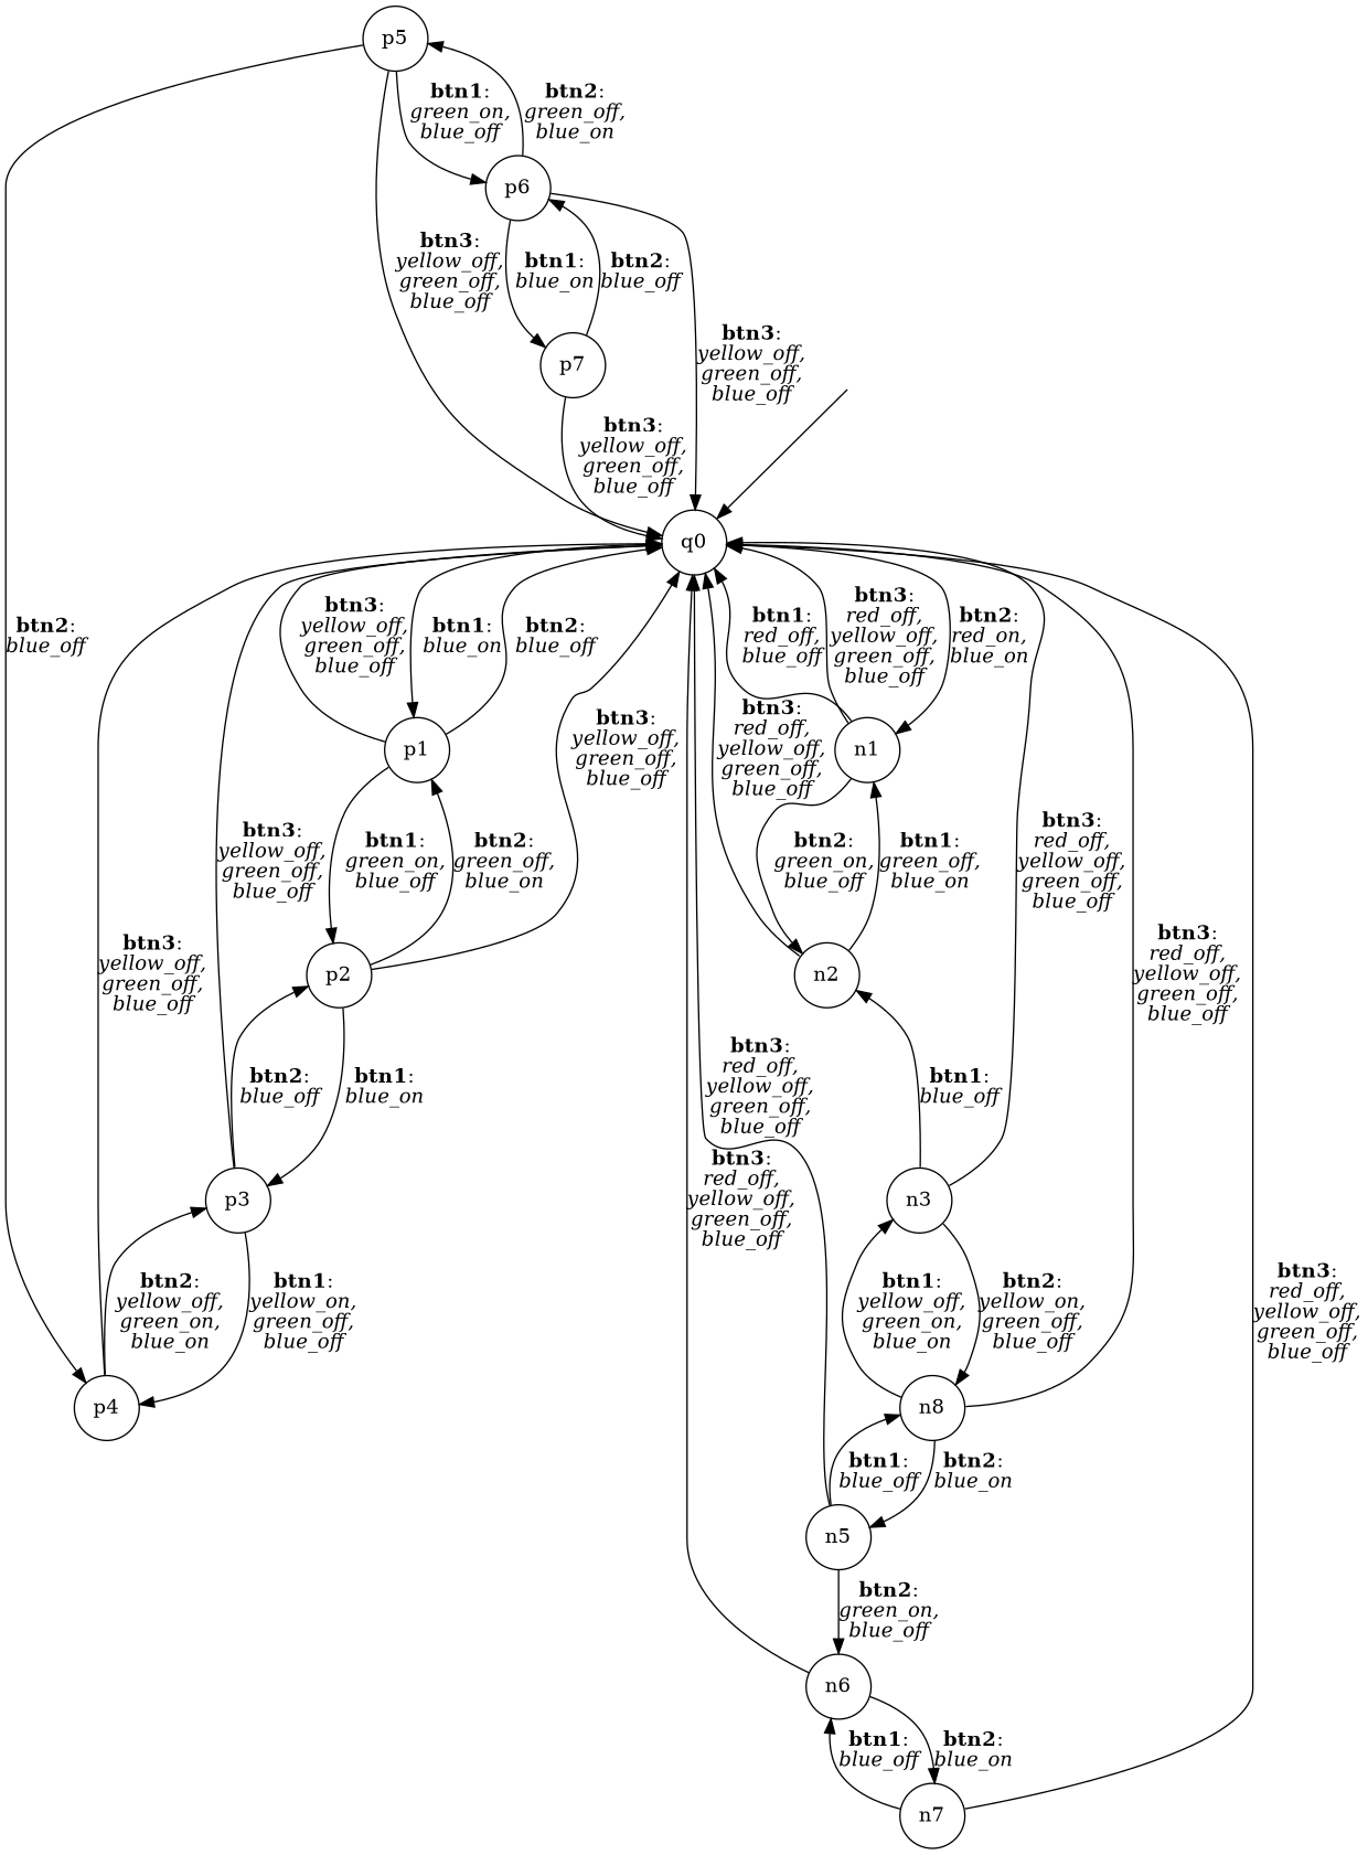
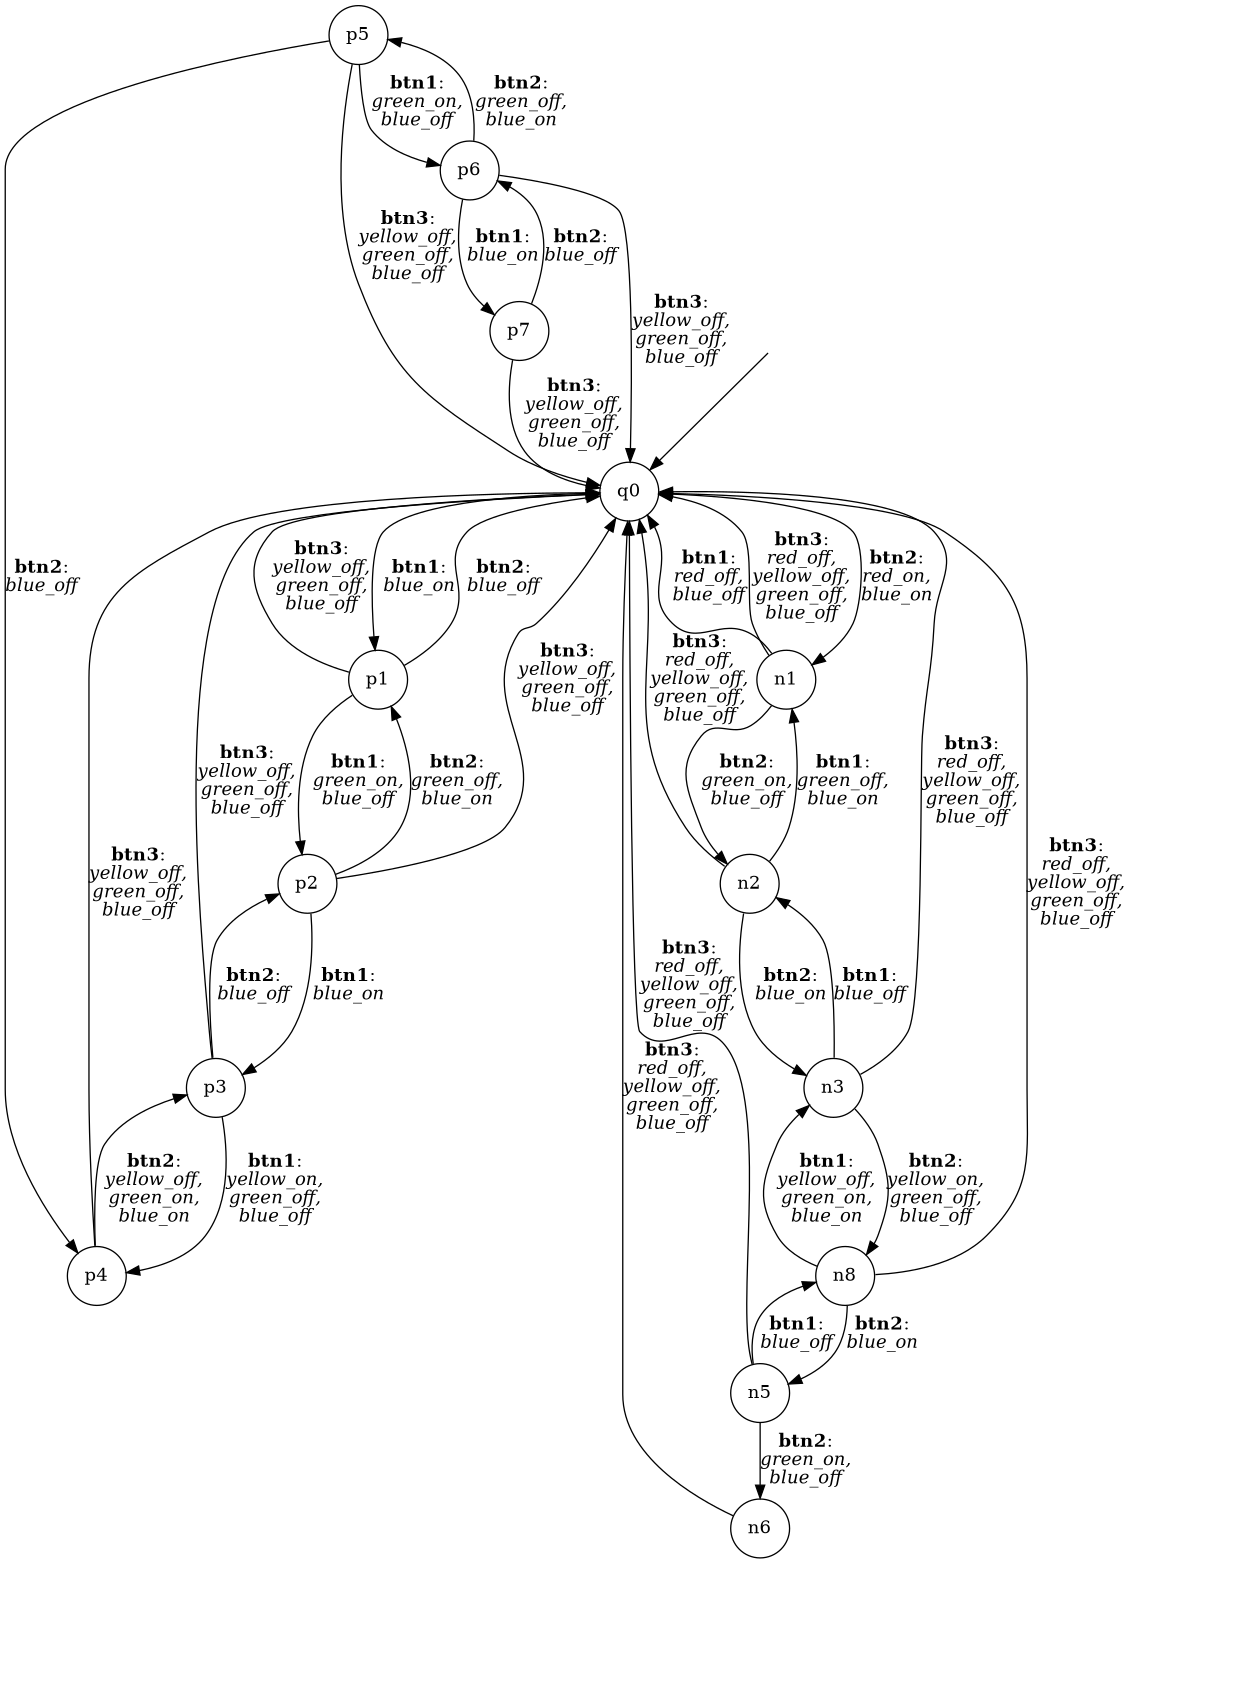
  digraph {
    nodesep=0.05
    ranksep=0
    node [shape=circle]
    START [style=invis shape=""]
    q0
    p1
    n1
    p2
    n2
    p3
    p4
    p5
    p6
    p7
    n3
    n4 [label=n8]
    n5
    n6
-   n7
    START -> q0
    q0 -> p1 [label=<<b>btn1</b>:<br/><i>blue_on</i>>]
    q0 -> n1 [label=<<b>btn2</b>:<br/><i>red_on,<br/>blue_on</i>>]
    p1 -> q0 [label=<<b>btn2</b>:<br/><i>blue_off</i>>]
    p1 -> q0 [label=<<b>btn3</b>:<br/><i>yellow_off,<br/>green_off,<br/>blue_off</i>>]
    p1 -> p2 [label=<<b>btn1</b>:<br/><i>green_on,<br/>blue_off</i>>]
    n1 -> q0 [label=<<b>btn1</b>:<br/><i>red_off,<br/>blue_off</i>>]
    n1 -> q0 [label=<<b>btn3</b>:<br/><i>red_off,<br/>yellow_off,<br/>green_off,<br/>blue_off</i>>]
    n1 -> n2 [label=<<b>btn2</b>:<br/><i>green_on,<br/>blue_off</i>>]
    p2 -> q0 [label=<<b>btn3</b>:<br/><i>yellow_off,<br/>green_off,<br/>blue_off</i>>]
    p2 -> p1 [label=<<b>btn2</b>:<br/><i>green_off,<br/>blue_on</i>>]
    p2 -> p3 [label=<<b>btn1</b>:<br/><i>blue_on</i>>]
    n2 -> q0 [label=<<b>btn3</b>:<br/><i>red_off,<br/>yellow_off,<br/>green_off,<br/>blue_off</i>>]
    n2 -> n1 [label=<<b>btn1</b>:<br/><i>green_off,<br/>blue_on</i>>]
+   n2 -> n3 [label=<<b>btn2</b>:<br/><i>blue_on</i>>]
    p3 -> q0 [label=<<b>btn3</b>:<br/><i>yellow_off,<br/>green_off,<br/>blue_off</i>>]
    p3 -> p2 [label=<<b>btn2</b>:<br/><i>blue_off</i>>]
    p3 -> p4 [label=<<b>btn1</b>:<br/><i>yellow_on,<br/>green_off,<br/>blue_off</i>>]
    p4 -> q0 [label=<<b>btn3</b>:<br/><i>yellow_off,<br/>green_off,<br/>blue_off</i>>]
    p4 -> p3 [label=<<b>btn2</b>:<br/><i>yellow_off,<br/>green_on,<br/>blue_on</i>>]
    p5 -> q0 [label=<<b>btn3</b>:<br/><i>yellow_off,<br/>green_off,<br/>blue_off</i>>]
    p5 -> p4 [label=<<b>btn2</b>:<br/><i>blue_off</i>>]
    p5 -> p6 [label=<<b>btn1</b>:<br/><i>green_on,<br/>blue_off</i>>]
    p6 -> q0 [label=<<b>btn3</b>:<br/><i>yellow_off,<br/>green_off,<br/>blue_off</i>>]
    p6 -> p5 [label=<<b>btn2</b>:<br/><i>green_off,<br/>blue_on</i>>]
    p6 -> p7 [label=<<b>btn1</b>:<br/><i>blue_on</i>>]
    p7 -> q0 [label=<<b>btn3</b>:<br/><i>yellow_off,<br/>green_off,<br/>blue_off</i>>]
    p7 -> p6 [label=<<b>btn2</b>:<br/><i>blue_off</i>>]
    n3 -> q0 [label=<<b>btn3</b>:<br/><i>red_off,<br/>yellow_off,<br/>green_off,<br/>blue_off</i>>]
    n3 -> n2 [label=<<b>btn1</b>:<br/><i>blue_off</i>>]
    n3 -> n4 [label=<<b>btn2</b>:<br/><i>yellow_on,<br/>green_off,<br/>blue_off</i>>]
    n4 -> q0 [label=<<b>btn3</b>:<br/><i>red_off,<br/>yellow_off,<br/>green_off,<br/>blue_off</i>>]
    n4 -> n3 [label=<<b>btn1</b>:<br/><i>yellow_off,<br/>green_on,<br/>blue_on</i>>]
    n4 -> n5 [label=<<b>btn2</b>:<br/><i>blue_on</i>>]
    n5 -> q0 [label=<<b>btn3</b>:<br/><i>red_off,<br/>yellow_off,<br/>green_off,<br/>blue_off</i>>]
    n5 -> n4 [label=<<b>btn1</b>:<br/><i>blue_off</i>>]
    n5 -> n6 [label=<<b>btn2</b>:<br/><i>green_on,<br/>blue_off</i>>]
    n6 -> q0 [label=<<b>btn3</b>:<br/><i>red_off,<br/>yellow_off,<br/>green_off,<br/>blue_off</i>>]
-   n6 -> n7 [label=<<b>btn2</b>:<br/><i>blue_on</i>>]
-   n7 -> q0 [label=<<b>btn3</b>:<br/><i>red_off,<br/>yellow_off,<br/>green_off,<br/>blue_off</i>>]
-   n7 -> n6 [label=<<b>btn1</b>:<br/><i>blue_off</i>>]
  }
